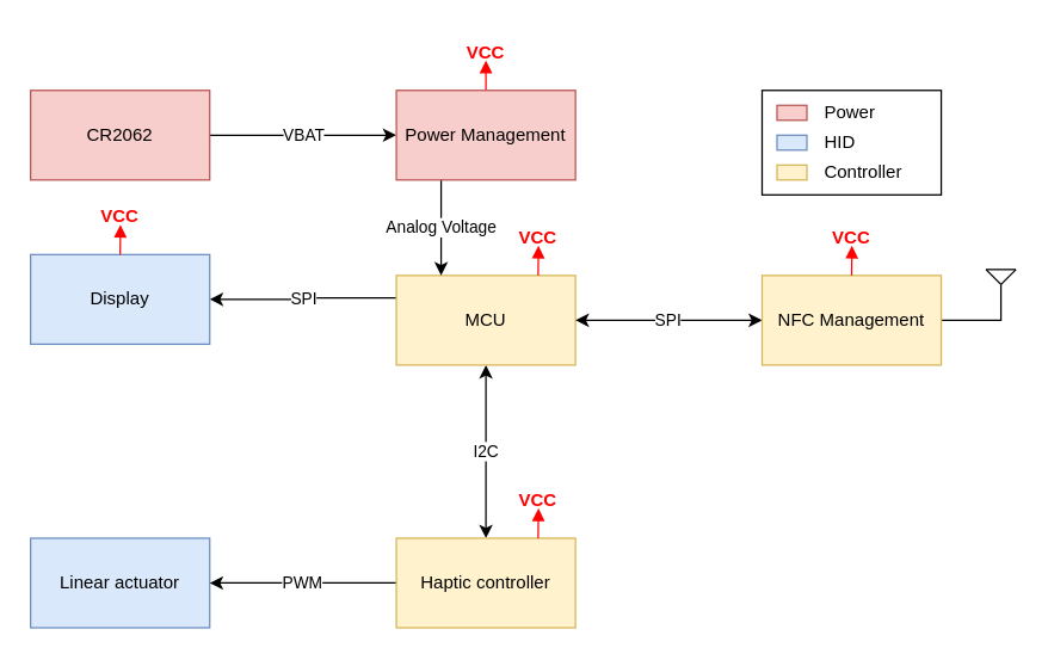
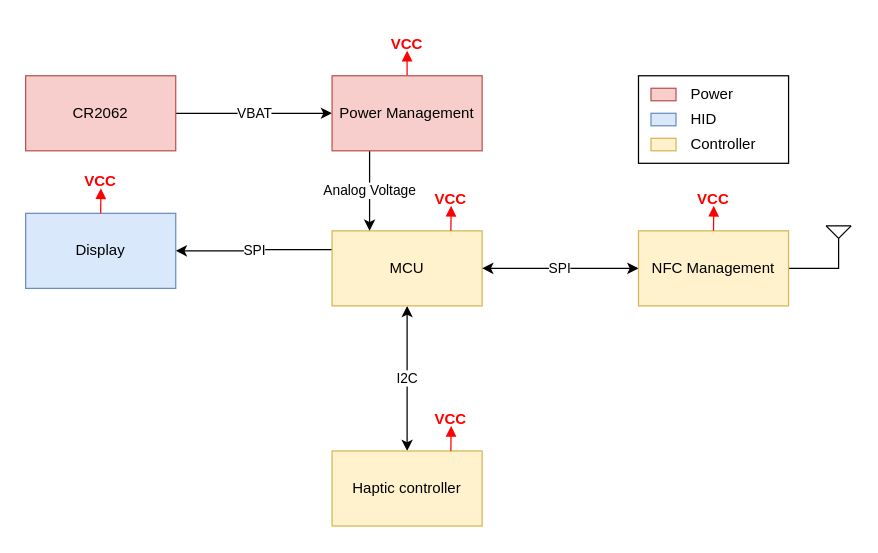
  <mxCell id="0" />
  <mxCell id="1" parent="0" />
  <mxCell id="2" value="" style="rounded=0;whiteSpace=wrap;html=1;" vertex="1" parent="1"><mxGeometry x="510" y="60" width="120" height="70" as="geometry" /></mxCell>
  <mxCell id="3" value="SPI" style="edgeStyle=orthogonalEdgeStyle;rounded=0;orthogonalLoop=1;jettySize=auto;html=1;exitX=0;exitY=0.25;exitDx=0;exitDy=0;entryX=1;entryY=0.5;entryDx=0;entryDy=0;" edge="1" parent="1" source="5" target="14"><mxGeometry relative="1" as="geometry" /></mxCell>
  <mxCell id="4" value="I2C" style="edgeStyle=orthogonalEdgeStyle;rounded=0;orthogonalLoop=1;jettySize=auto;html=1;exitX=0.5;exitY=1;exitDx=0;exitDy=0;entryX=0.5;entryY=0;entryDx=0;entryDy=0;startArrow=classic;startFill=1;" edge="1" parent="1" source="5" target="17"><mxGeometry relative="1" as="geometry" /></mxCell>
  <mxCell id="5" value="MCU" style="rounded=0;whiteSpace=wrap;html=1;fillColor=#fff2cc;strokeColor=#d6b656;" vertex="1" parent="1"><mxGeometry x="265" y="184" width="120" height="60" as="geometry" /></mxCell>
  <mxCell id="6" value="VBAT" style="edgeStyle=orthogonalEdgeStyle;rounded=0;orthogonalLoop=1;jettySize=auto;html=1;exitX=1;exitY=0.5;exitDx=0;exitDy=0;entryX=0;entryY=0.5;entryDx=0;entryDy=0;" edge="1" parent="1" source="7" target="10"><mxGeometry relative="1" as="geometry" /></mxCell>
  <mxCell id="7" value="CR2062" style="rounded=0;whiteSpace=wrap;html=1;fillColor=#f8cecc;strokeColor=#b85450;" vertex="1" parent="1"><mxGeometry x="20" y="60" width="120" height="60" as="geometry" /></mxCell>
  <mxCell id="8" value="Analog Voltage" style="edgeStyle=orthogonalEdgeStyle;rounded=0;orthogonalLoop=1;jettySize=auto;html=1;entryX=0.25;entryY=0;entryDx=0;entryDy=0;exitX=0.25;exitY=1;exitDx=0;exitDy=0;" edge="1" parent="1" source="10" target="5"><mxGeometry relative="1" as="geometry"><mxPoint x="250" y="140" as="sourcePoint" /><mxPoint x="250" y="170" as="targetPoint" /></mxGeometry></mxCell>
  <mxCell id="9" style="edgeStyle=orthogonalEdgeStyle;rounded=0;orthogonalLoop=1;jettySize=auto;html=1;exitX=0.5;exitY=0;exitDx=0;exitDy=0;endArrow=block;endFill=1;strokeColor=#FF0000;" edge="1" parent="1" source="10"><mxGeometry relative="1" as="geometry"><mxPoint x="325" y="40" as="targetPoint" /></mxGeometry></mxCell>
  <mxCell id="10" value="Power Management" style="rounded=0;whiteSpace=wrap;html=1;fillColor=#f8cecc;strokeColor=#b85450;" vertex="1" parent="1"><mxGeometry x="265" y="60" width="120" height="60" as="geometry" /></mxCell>
  <mxCell id="11" value="SPI" style="edgeStyle=orthogonalEdgeStyle;rounded=0;orthogonalLoop=1;jettySize=auto;html=1;exitX=0;exitY=0.5;exitDx=0;exitDy=0;entryX=1;entryY=0.5;entryDx=0;entryDy=0;endArrow=classic;endFill=1;startArrow=classic;startFill=1;" edge="1" parent="1" source="13" target="5"><mxGeometry relative="1" as="geometry" /></mxCell>
  <mxCell id="12" style="edgeStyle=orthogonalEdgeStyle;rounded=0;orthogonalLoop=1;jettySize=auto;html=1;exitX=1;exitY=0.5;exitDx=0;exitDy=0;endArrow=none;endFill=0;" edge="1" parent="1" source="13"><mxGeometry relative="1" as="geometry"><mxPoint x="670" y="190" as="targetPoint" /><Array as="points"><mxPoint x="670" y="214" /></Array></mxGeometry></mxCell>
  <mxCell id="13" value="NFC Management" style="rounded=0;whiteSpace=wrap;html=1;fillColor=#fff2cc;strokeColor=#d6b656;" vertex="1" parent="1"><mxGeometry x="510" y="184" width="120" height="60" as="geometry" /></mxCell>
  <mxCell id="14" value="Display" style="rounded=0;whiteSpace=wrap;html=1;fillColor=#dae8fc;strokeColor=#6c8ebf;" vertex="1" parent="1"><mxGeometry x="20" y="170" width="120" height="60" as="geometry" /></mxCell>
- <mxCell id="15" value="Linear actuator" style="rounded=0;whiteSpace=wrap;html=1;fillColor=#dae8fc;strokeColor=#6c8ebf;" vertex="1" parent="1"><mxGeometry x="20" y="360" width="120" height="60" as="geometry" /></mxCell>
- <mxCell id="16" value="PWM" style="edgeStyle=orthogonalEdgeStyle;rounded=0;orthogonalLoop=1;jettySize=auto;html=1;exitX=0;exitY=0.5;exitDx=0;exitDy=0;entryX=1;entryY=0.5;entryDx=0;entryDy=0;" edge="1" parent="1" source="17" target="15"><mxGeometry relative="1" as="geometry" /></mxCell>
  <mxCell id="17" value="Haptic controller" style="rounded=0;whiteSpace=wrap;html=1;fillColor=#fff2cc;strokeColor=#d6b656;" vertex="1" parent="1"><mxGeometry x="265" y="360" width="120" height="60" as="geometry" /></mxCell>
  <mxCell id="18" value="" style="endArrow=none;html=1;rounded=0;" edge="1" parent="1"><mxGeometry width="50" height="50" relative="1" as="geometry"><mxPoint x="660" y="180" as="sourcePoint" /><mxPoint x="680" y="180" as="targetPoint" /></mxGeometry></mxCell>
  <mxCell id="19" value="" style="endArrow=none;html=1;rounded=0;" edge="1" parent="1"><mxGeometry width="50" height="50" relative="1" as="geometry"><mxPoint x="670" y="190" as="sourcePoint" /><mxPoint x="680" y="180" as="targetPoint" /></mxGeometry></mxCell>
  <mxCell id="20" value="VCC" style="text;html=1;align=center;verticalAlign=middle;whiteSpace=wrap;rounded=0;fontStyle=1;fontColor=#FF0000;" vertex="1" parent="1"><mxGeometry x="295" y="20" width="60" height="30" as="geometry" /></mxCell>
  <mxCell id="21" style="edgeStyle=orthogonalEdgeStyle;rounded=0;orthogonalLoop=1;jettySize=auto;html=1;exitX=0.75;exitY=0;exitDx=0;exitDy=0;endArrow=block;endFill=1;strokeColor=#FF0000;" edge="1" parent="1"><mxGeometry relative="1" as="geometry"><mxPoint x="80.2" y="150" as="targetPoint" /><mxPoint x="80" y="170" as="sourcePoint" /></mxGeometry></mxCell>
  <mxCell id="22" value="VCC" style="text;html=1;align=center;verticalAlign=middle;whiteSpace=wrap;rounded=0;fontStyle=1;fontColor=#FF0000;" vertex="1" parent="1"><mxGeometry x="50" y="130" width="60" height="30" as="geometry" /></mxCell>
  <mxCell id="23" style="edgeStyle=orthogonalEdgeStyle;rounded=0;orthogonalLoop=1;jettySize=auto;html=1;exitX=0.75;exitY=0;exitDx=0;exitDy=0;endArrow=block;endFill=1;strokeColor=#FF0000;" edge="1" parent="1"><mxGeometry relative="1" as="geometry"><mxPoint x="570.2" y="164" as="targetPoint" /><mxPoint x="570" y="184" as="sourcePoint" /></mxGeometry></mxCell>
  <mxCell id="24" value="VCC" style="text;html=1;align=center;verticalAlign=middle;whiteSpace=wrap;rounded=0;fontStyle=1;fontColor=#FF0000;" vertex="1" parent="1"><mxGeometry x="540" y="144" width="60" height="30" as="geometry" /></mxCell>
  <mxCell id="25" style="edgeStyle=orthogonalEdgeStyle;rounded=0;orthogonalLoop=1;jettySize=auto;html=1;exitX=0.75;exitY=0;exitDx=0;exitDy=0;endArrow=block;endFill=1;strokeColor=#FF0000;" edge="1" parent="1"><mxGeometry relative="1" as="geometry"><mxPoint x="360.2" y="340" as="targetPoint" /><mxPoint x="360" y="360" as="sourcePoint" /></mxGeometry></mxCell>
  <mxCell id="26" value="VCC" style="text;html=1;align=center;verticalAlign=middle;whiteSpace=wrap;rounded=0;fontStyle=1;fontColor=#FF0000;" vertex="1" parent="1"><mxGeometry x="330" y="320" width="60" height="30" as="geometry" /></mxCell>
  <mxCell id="27" style="edgeStyle=orthogonalEdgeStyle;rounded=0;orthogonalLoop=1;jettySize=auto;html=1;exitX=0.75;exitY=0;exitDx=0;exitDy=0;endArrow=block;endFill=1;strokeColor=#FF0000;fontStyle=1" edge="1" parent="1"><mxGeometry relative="1" as="geometry"><mxPoint x="360.2" y="164" as="targetPoint" /><mxPoint x="360" y="184" as="sourcePoint" /></mxGeometry></mxCell>
  <mxCell id="28" value="VCC" style="text;html=1;align=center;verticalAlign=middle;whiteSpace=wrap;rounded=0;fontStyle=1;fontColor=#FF0000;" vertex="1" parent="1"><mxGeometry x="330" y="144" width="60" height="30" as="geometry" /></mxCell>
  <mxCell id="29" value="" style="endArrow=none;html=1;rounded=0;" edge="1" parent="1"><mxGeometry width="50" height="50" relative="1" as="geometry"><mxPoint x="670" y="190" as="sourcePoint" /><mxPoint x="660" y="180" as="targetPoint" /></mxGeometry></mxCell>
  <mxCell id="30" value="" style="rounded=0;whiteSpace=wrap;html=1;fillColor=#f8cecc;strokeColor=#b85450;" vertex="1" parent="1"><mxGeometry x="520" y="70" width="20" height="10" as="geometry" /></mxCell>
  <mxCell id="31" value="Power" style="text;html=1;align=left;verticalAlign=middle;whiteSpace=wrap;rounded=0;" vertex="1" parent="1"><mxGeometry x="550" y="60" width="100" height="30" as="geometry" /></mxCell>
  <mxCell id="32" value="" style="rounded=0;whiteSpace=wrap;html=1;fillColor=#dae8fc;strokeColor=#6c8ebf;" vertex="1" parent="1"><mxGeometry x="520" y="90" width="20" height="10" as="geometry" /></mxCell>
  <mxCell id="33" value="HID" style="text;html=1;align=left;verticalAlign=middle;whiteSpace=wrap;rounded=0;" vertex="1" parent="1"><mxGeometry x="550" y="80" width="100" height="30" as="geometry" /></mxCell>
  <mxCell id="34" value="" style="rounded=0;whiteSpace=wrap;html=1;fillColor=#fff2cc;strokeColor=#d6b656;" vertex="1" parent="1"><mxGeometry x="520" y="110" width="20" height="10" as="geometry" /></mxCell>
  <mxCell id="35" value="Controller" style="text;html=1;align=left;verticalAlign=middle;whiteSpace=wrap;rounded=0;" vertex="1" parent="1"><mxGeometry x="550" y="100" width="100" height="30" as="geometry" /></mxCell>
